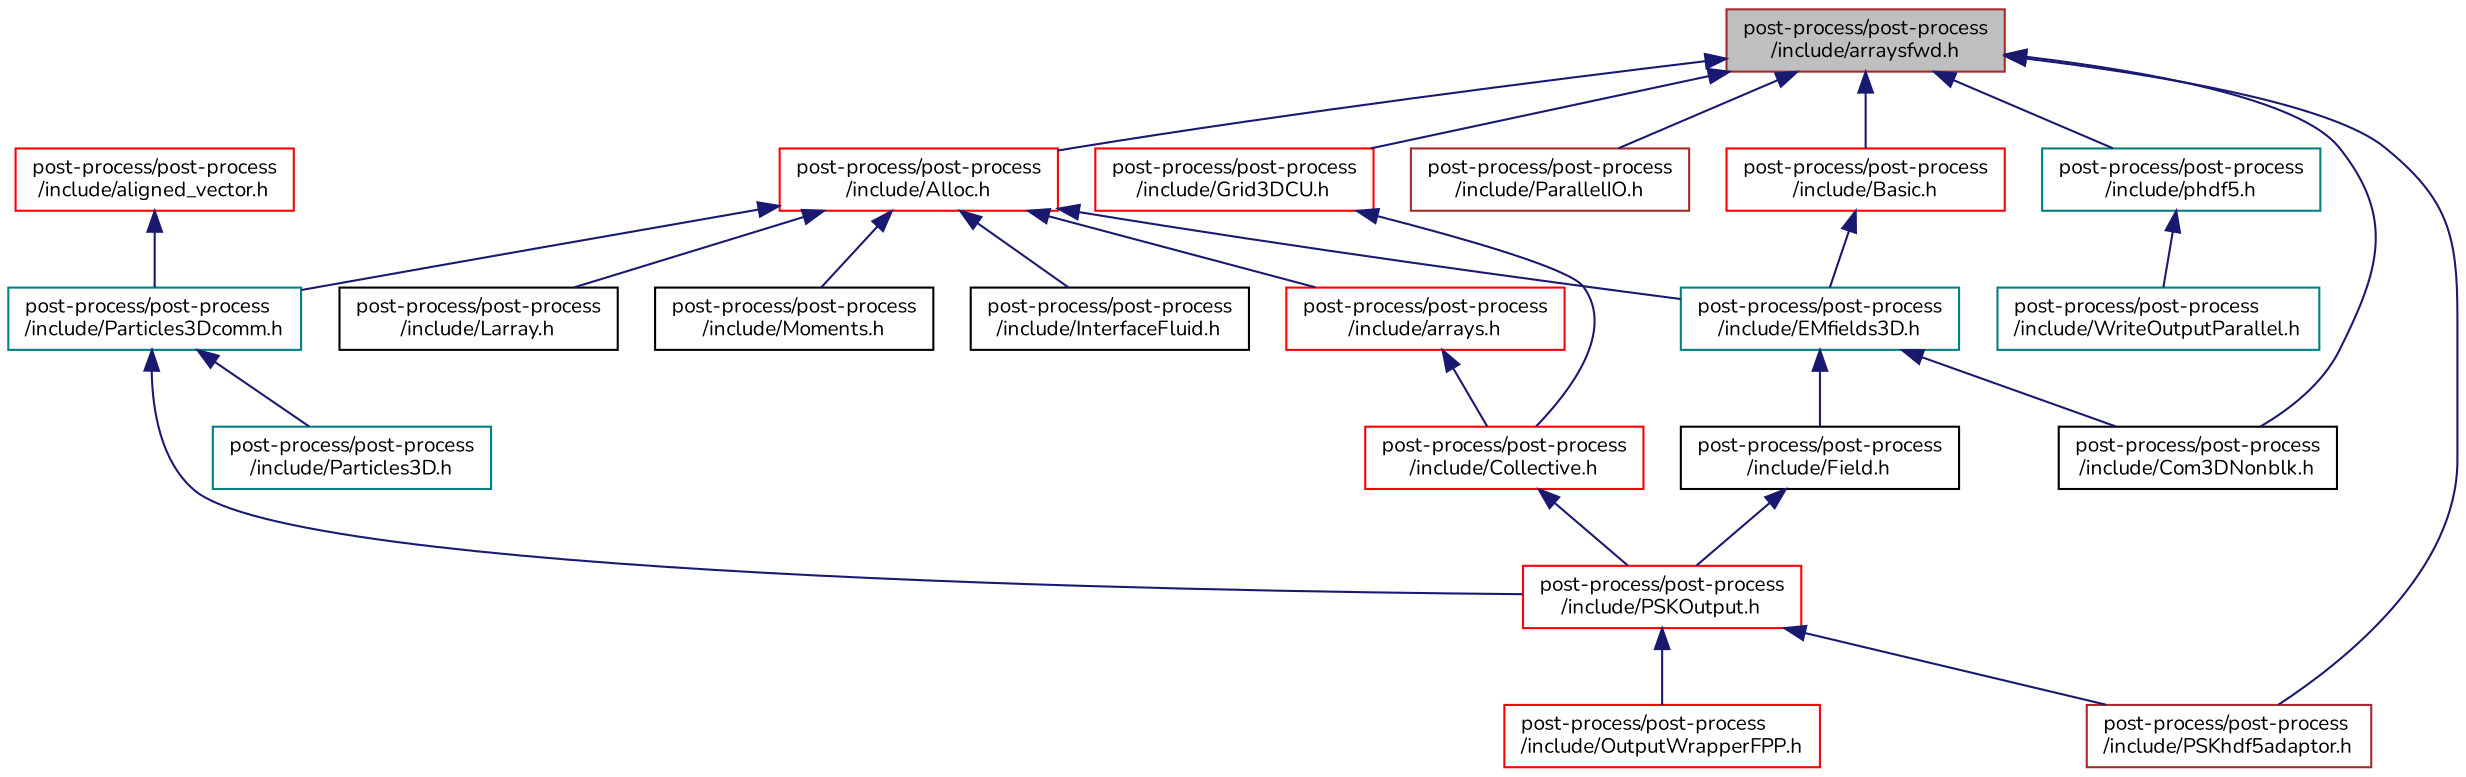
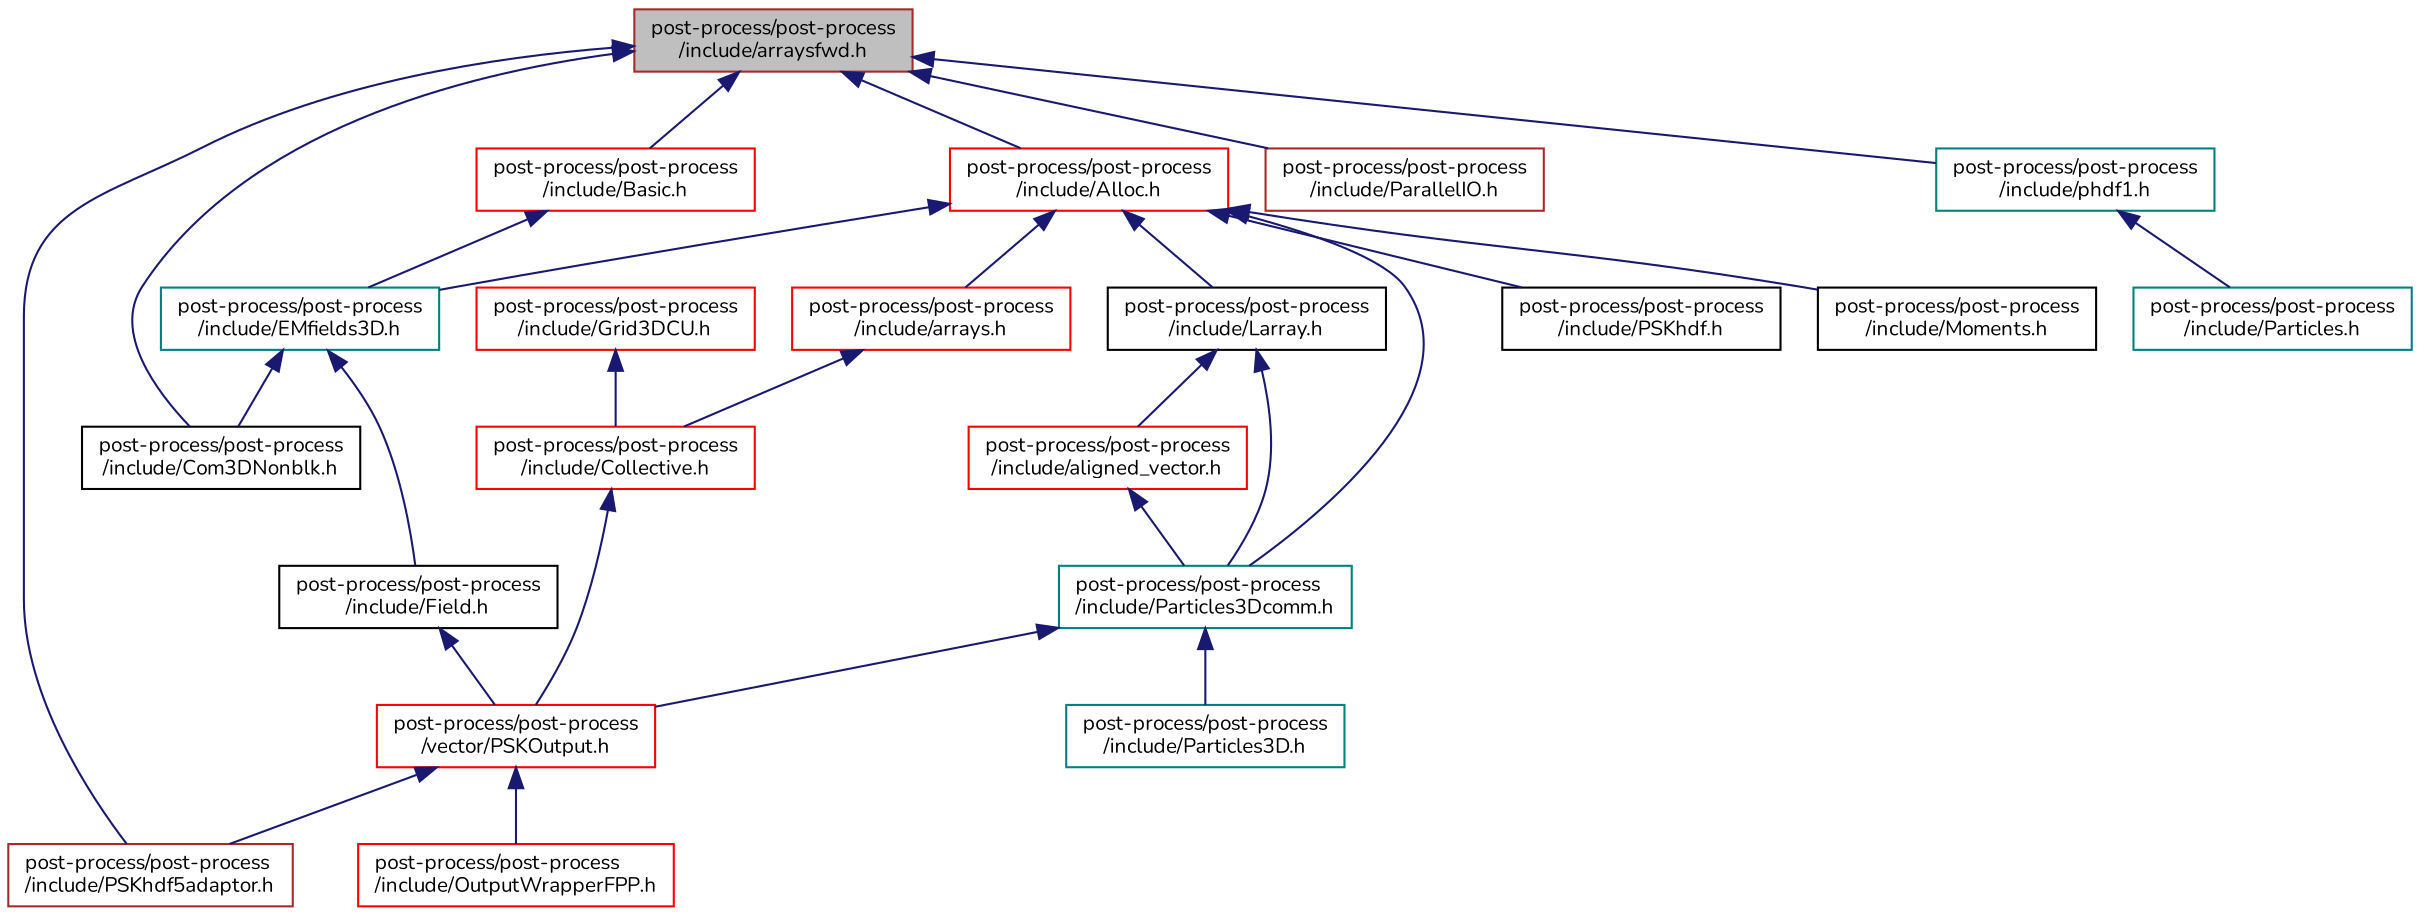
  digraph {
    fontname=Nunito
    node [color=red fillcolor=white fontname=Nunito fontsize=10 shape=record style=filled]
    edge [color=midnightblue dir=back fontname=Nunito fontsize=10 labelfontname=Helvetica labelfontsize=10 style=solid]
    n1 [color=brown fillcolor=grey75 fontcolor=black height=0.2 label="post-process/post-process\l/include/arraysfwd.h" width=0.4]
    n2 [height=0.2 label="post-process/post-process\l/include/Alloc.h" width=0.4]
    n3 [color=black height=0.2 label="post-process/post-process\l/include/Com3DNonblk.h" width=0.4]
    n4 [color=brown height=0.2 label="post-process/post-process\l/include/PSKhdf5adaptor.h" width=0.4]
    n5 [height=0.2 label="post-process/post-process\l/include/Basic.h" width=0.4]
    n6 [height=0.2 label="post-process/post-process\l/include/Grid3DCU.h" width=0.4]
    n7 [color=brown height=0.2 label="post-process/post-process\l/include/ParallelIO.h" width=0.4]
-   n8 [color=teal height=0.2 label="post-process/post-process\l/include/phdf5.h" width=0.4]
+   n8 [color=teal height=0.2 label="post-process/post-process\l/include/phdf1.h" width=0.4]
    n9 [color=teal height=0.2 label="post-process/post-process\l/include/EMfields3D.h" width=0.4]
-   n10 [color=black height=0.2 label="post-process/post-process\l/include/InterfaceFluid.h" width=0.4]
+   n10 [color=black height=0.2 label="post-process/post-process\l/include/PSKhdf.h" width=0.4]
    n11 [color=black height=0.2 label="post-process/post-process\l/include/Larray.h" width=0.4]
    n12 [color=teal height=0.2 label="post-process/post-process\l/include/Particles3Dcomm.h" width=0.4]
    n13 [color=black height=0.2 label="post-process/post-process\l/include/Moments.h" width=0.4]
    n14 [height=0.2 label="post-process/post-process\l/include/arrays.h" width=0.4]
    n15 [height=0.2 label="post-process/post-process\l/include/Collective.h" width=0.4]
-   n16 [color=teal height=0.2 label="post-process/post-process\l/include/WriteOutputParallel.h" width=0.4]
+   n16 [color=teal height=0.2 label="post-process/post-process\l/include/Particles.h" width=0.4]
    n17 [color=black height=0.2 label="post-process/post-process\l/include/Field.h" width=0.4]
    n18 [height=0.2 label="post-process/post-process\l/include/aligned_vector.h" width=0.4]
-   n19 [height=0.2 label="post-process/post-process\l/include/PSKOutput.h" width=0.4]
+   n19 [height=0.2 label="post-process/post-process\l/vector/PSKOutput.h" width=0.4]
    n20 [color=teal height=0.2 label="post-process/post-process\l/include/Particles3D.h" width=0.4]
    n21 [height=0.2 label="post-process/post-process\l/include/OutputWrapperFPP.h" width=0.4]
    n1 -> n2
    n1 -> n3
    n1 -> n4
    n1 -> n5
-   n1 -> n6
    n1 -> n7
    n1 -> n8
    n2 -> n9
    n2 -> n10
    n2 -> n11
    n2 -> n12
    n2 -> n13
    n2 -> n14
    n5 -> n9
    n6 -> n15
    n8 -> n16
    n9 -> n3
    n9 -> n17
+   n11 -> n12
+   n11 -> n18
    n12 -> n19
    n12 -> n20
    n14 -> n15
    n15 -> n19
    n17 -> n19
    n18 -> n12
    n19 -> n4
    n19 -> n21
  }
